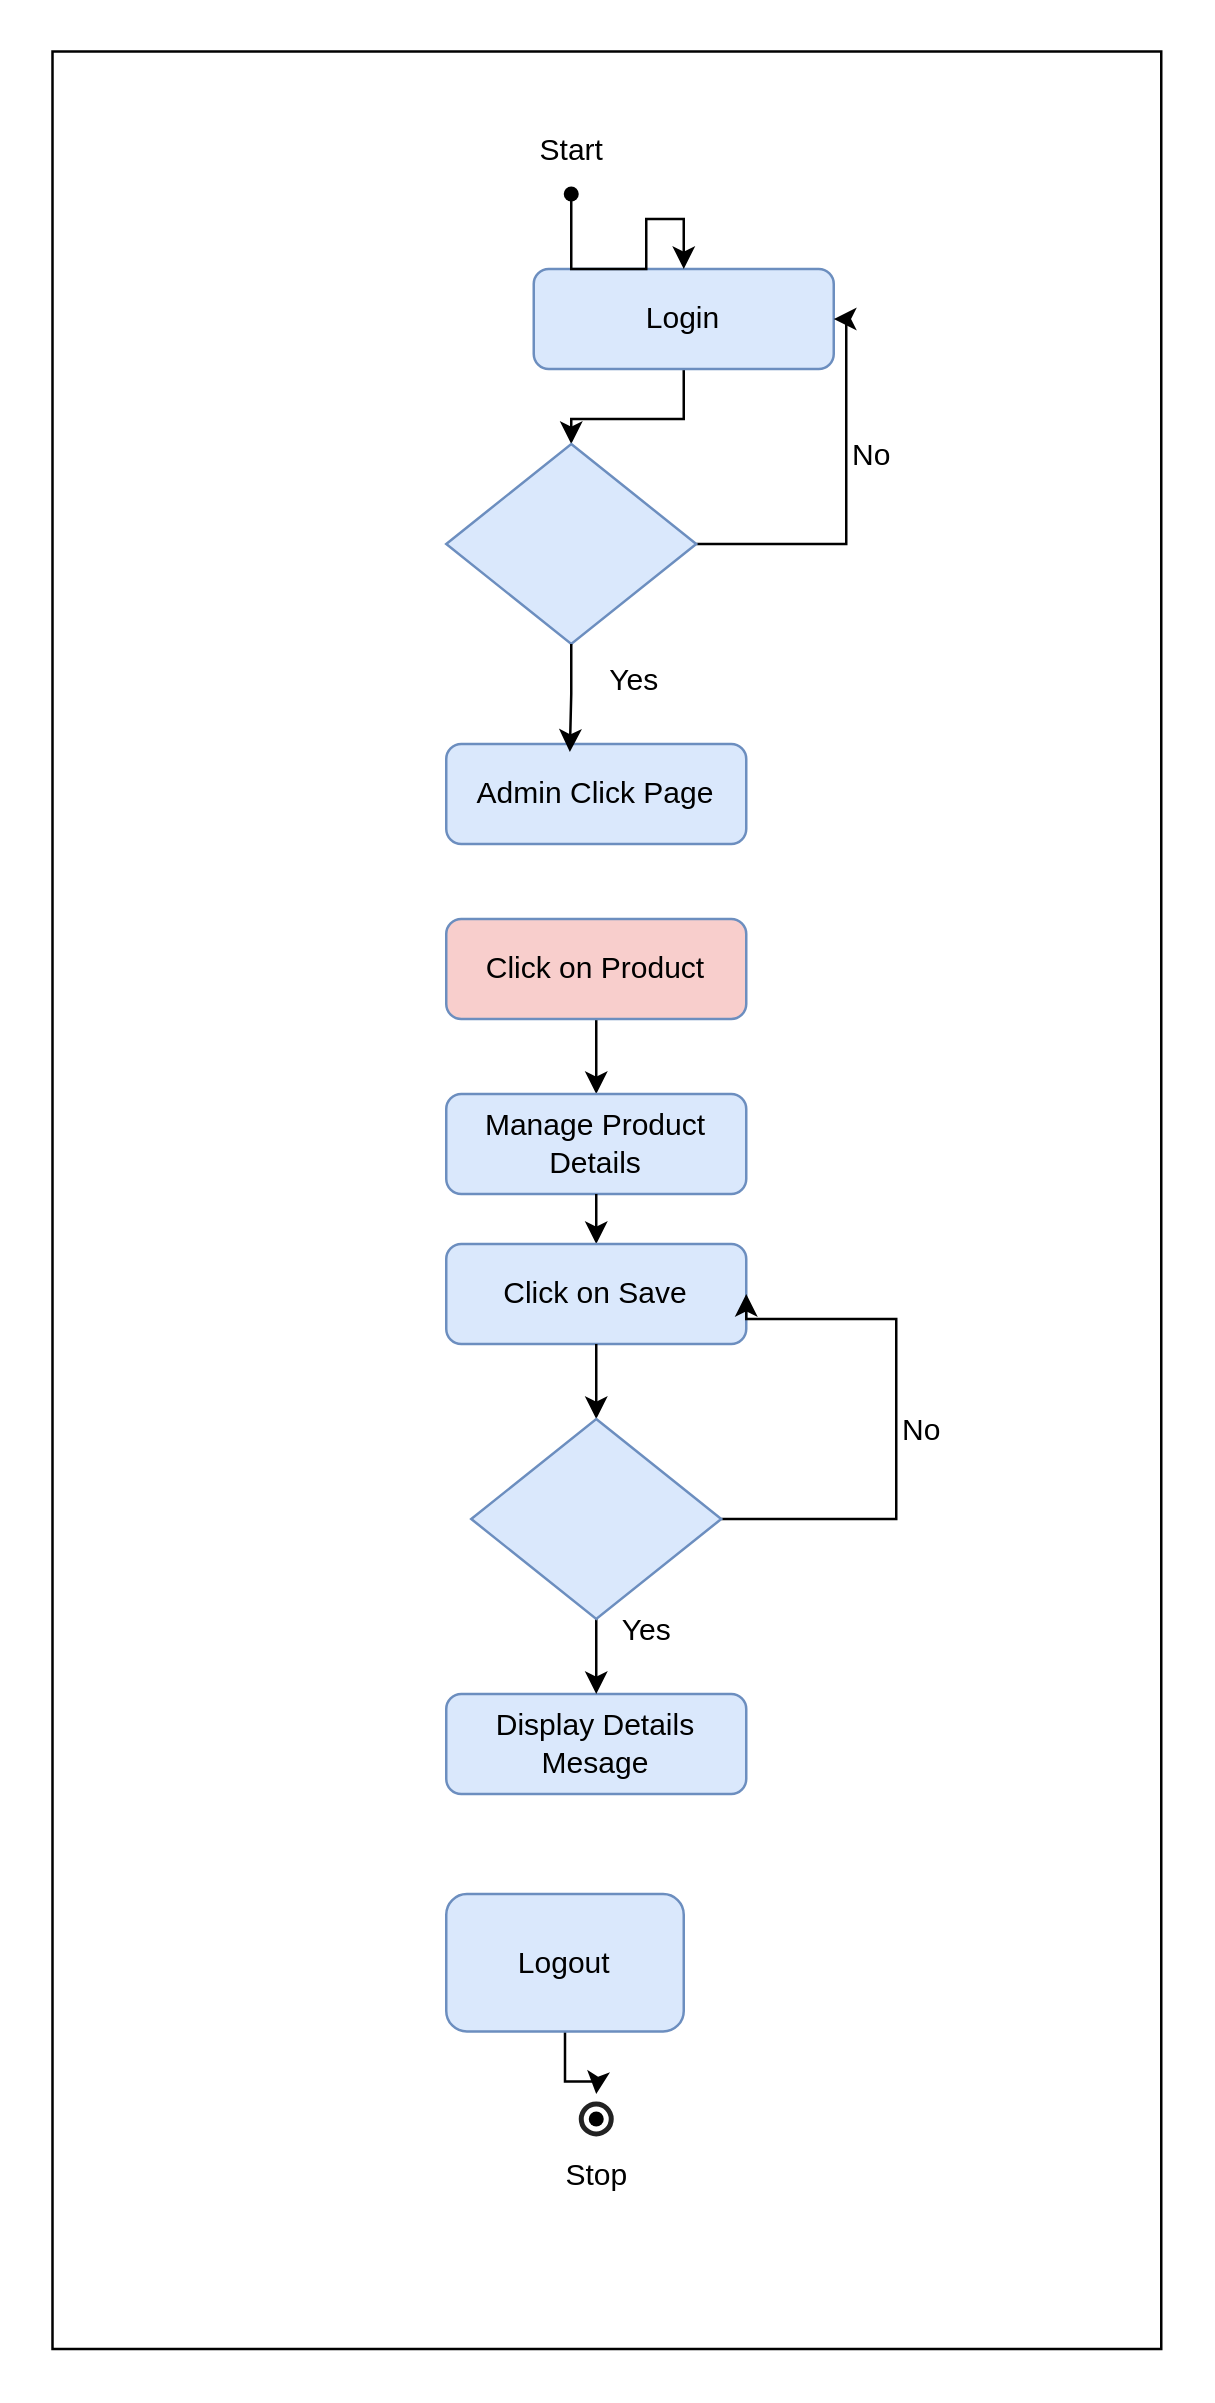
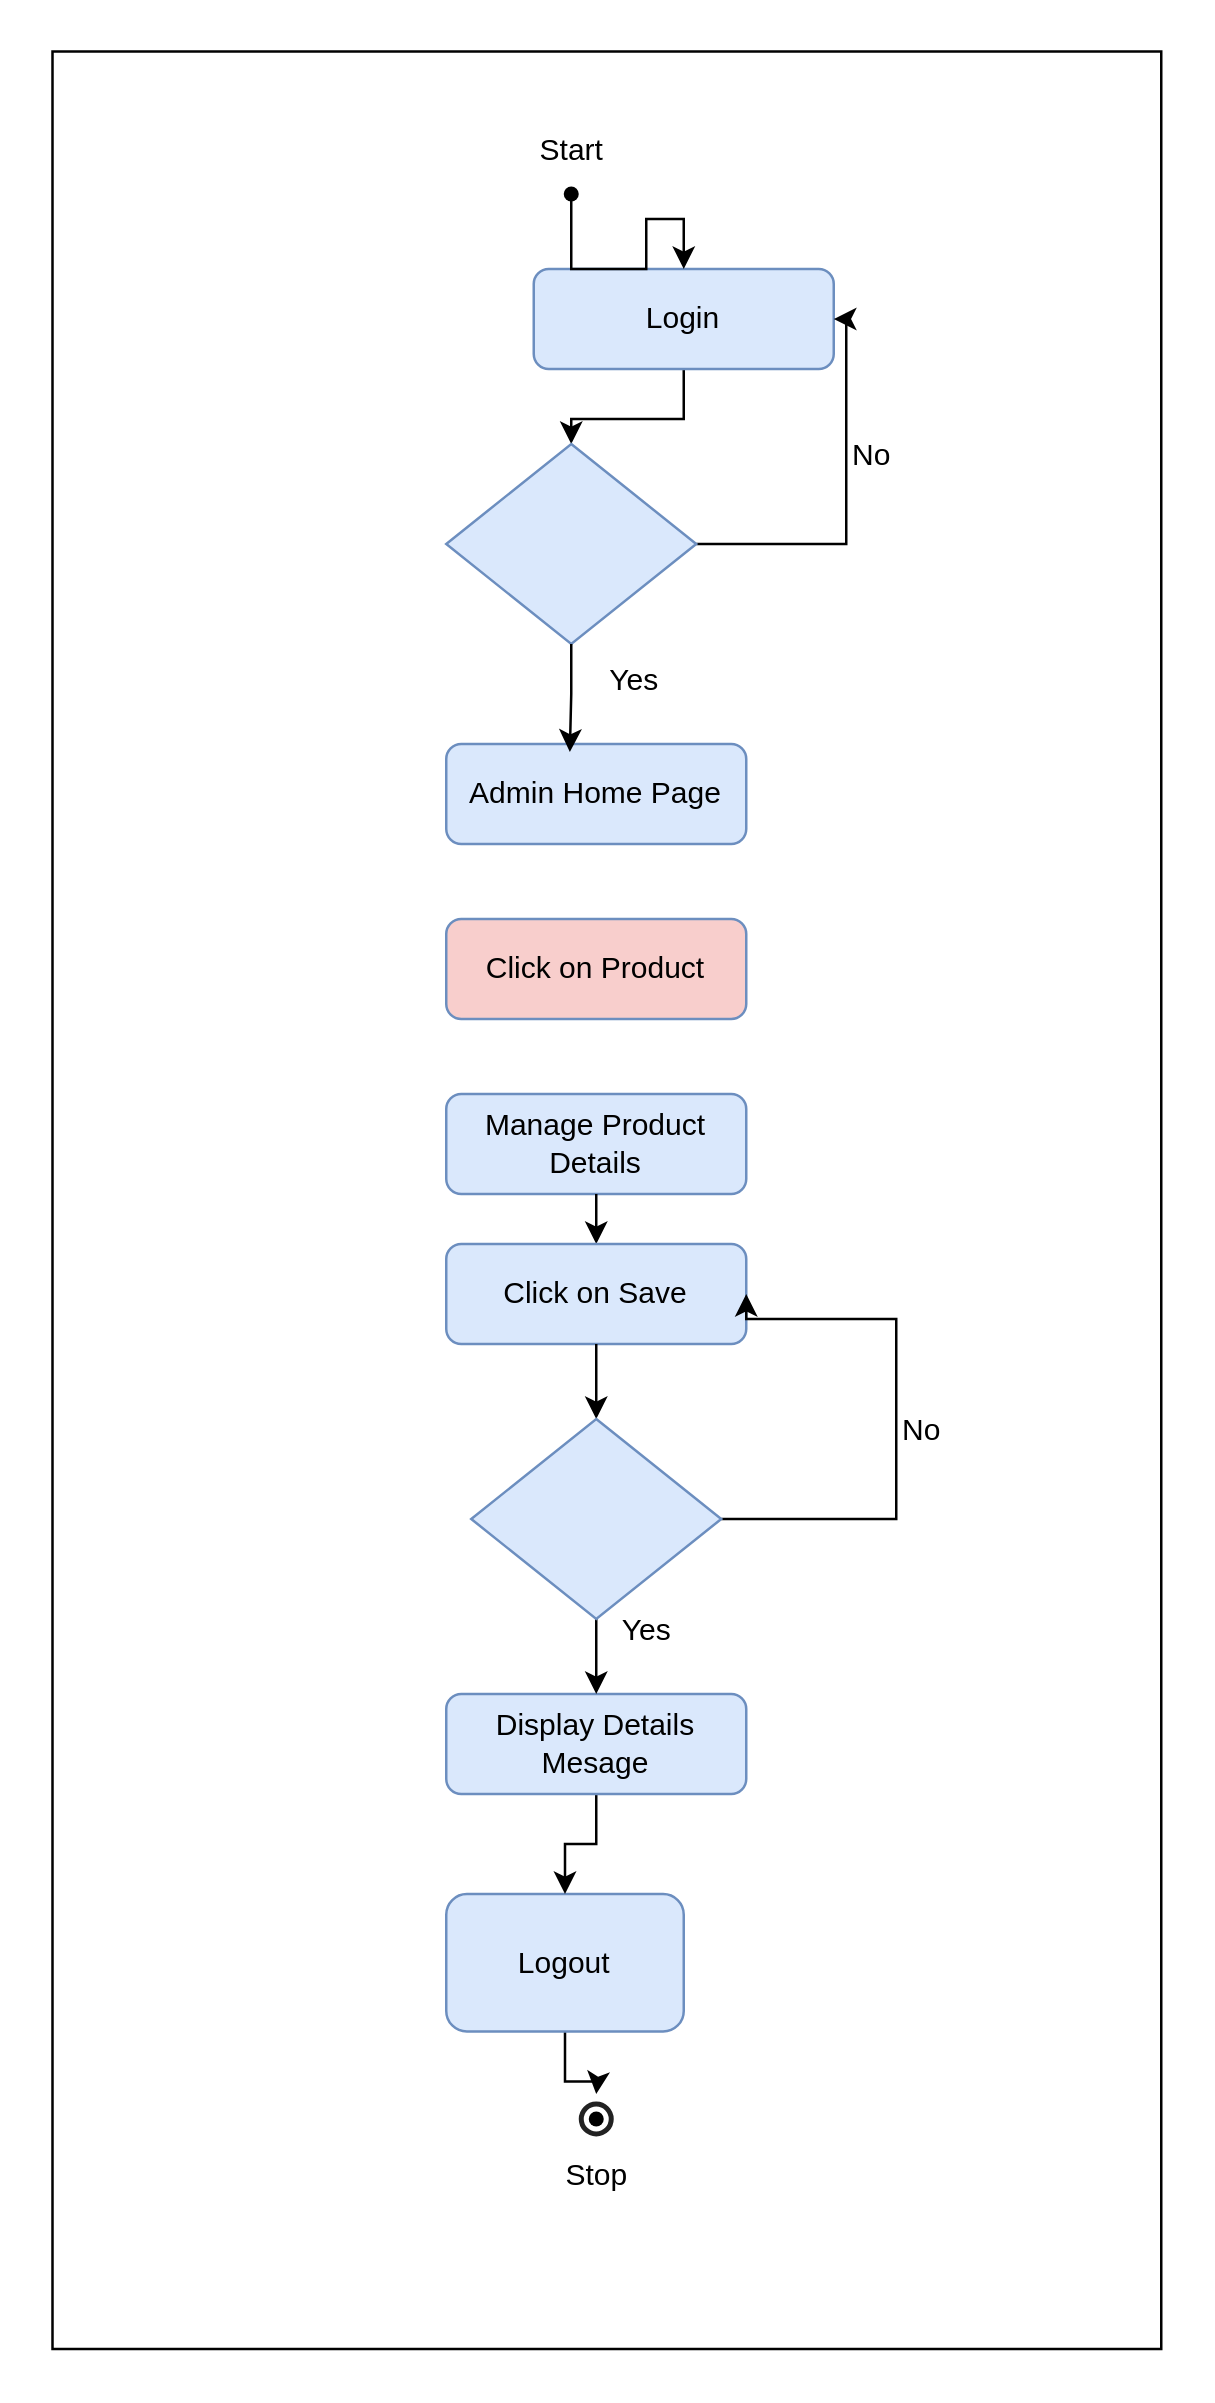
  <mxCell id="0" />
  <mxCell id="1" parent="0" />
  <mxCell id="2" value="" style="rounded=0;whiteSpace=wrap;html=1;movable=1;resizable=1;rotatable=1;deletable=1;editable=1;locked=0;connectable=1;" vertex="1" parent="1"><mxGeometry x="20.5" y="20" width="443.5" height="919" as="geometry" /></mxCell>
  <mxCell id="3" style="edgeStyle=orthogonalEdgeStyle;rounded=0;orthogonalLoop=1;jettySize=auto;html=1;entryX=0.5;entryY=0;entryDx=0;entryDy=0;" edge="1" source="4" target="6" parent="1"><mxGeometry relative="1" as="geometry" /></mxCell>
  <mxCell id="4" value="Login" style="rounded=1;whiteSpace=wrap;html=1;fontSize=12;glass=0;strokeWidth=1;shadow=0;fillColor=#dae8fc;strokeColor=#6c8ebf;" vertex="1" parent="1"><mxGeometry x="213" y="107" width="120" height="40" as="geometry" /></mxCell>
  <mxCell id="5" style="edgeStyle=orthogonalEdgeStyle;rounded=0;orthogonalLoop=1;jettySize=auto;html=1;entryX=1;entryY=0.5;entryDx=0;entryDy=0;" edge="1" source="6" target="4" parent="1"><mxGeometry relative="1" as="geometry"><Array as="points"><mxPoint x="338" y="217" /><mxPoint x="338" y="127" /></Array></mxGeometry></mxCell>
  <mxCell id="6" value="" style="rhombus;whiteSpace=wrap;html=1;shadow=0;fontFamily=Helvetica;fontSize=12;align=center;strokeWidth=1;spacing=6;spacingTop=-4;fillColor=#dae8fc;strokeColor=#6c8ebf;" vertex="1" parent="1"><mxGeometry x="178" y="177" width="100" height="80" as="geometry" /></mxCell>
- <mxCell id="7" style="edgeStyle=orthogonalEdgeStyle;rounded=0;orthogonalLoop=1;jettySize=auto;html=1;entryX=0.5;entryY=0;entryDx=0;entryDy=0;" edge="1" source="8" target="9" parent="1"><mxGeometry relative="1" as="geometry" /></mxCell>
  <mxCell id="8" value="Click on Product" style="rounded=1;whiteSpace=wrap;html=1;fontSize=12;glass=0;strokeWidth=1;shadow=0;fillColor=#f8cecc;strokeColor=#6c8ebf;" vertex="1" parent="1"><mxGeometry x="178" y="367" width="120" height="40" as="geometry" /></mxCell>
  <mxCell id="9" value="Manage Product Details" style="rounded=1;whiteSpace=wrap;html=1;fontSize=12;glass=0;strokeWidth=1;shadow=0;fillColor=#dae8fc;strokeColor=#6c8ebf;" vertex="1" parent="1"><mxGeometry x="178" y="437" width="120" height="40" as="geometry" /></mxCell>
  <mxCell id="10" value="" style="edgeStyle=orthogonalEdgeStyle;rounded=0;orthogonalLoop=1;jettySize=auto;html=1;endArrow=none;endFill=0;startArrow=classic;startFill=1;" edge="1" source="11" target="9" parent="1"><mxGeometry relative="1" as="geometry"><Array as="points"><mxPoint x="238" y="497" /><mxPoint x="238" y="497" /></Array></mxGeometry></mxCell>
  <mxCell id="11" value="Click on Save" style="rounded=1;whiteSpace=wrap;html=1;fontSize=12;glass=0;strokeWidth=1;shadow=0;fillColor=#dae8fc;strokeColor=#6c8ebf;" vertex="1" parent="1"><mxGeometry x="178" y="497" width="120" height="40" as="geometry" /></mxCell>
  <mxCell id="12" style="edgeStyle=orthogonalEdgeStyle;rounded=0;orthogonalLoop=1;jettySize=auto;html=1;" edge="1" source="13" parent="1"><mxGeometry relative="1" as="geometry"><mxPoint x="238" y="837" as="targetPoint" /></mxGeometry></mxCell>
  <mxCell id="13" value="Logout" style="rounded=1;whiteSpace=wrap;html=1;fontSize=12;glass=0;strokeWidth=1;shadow=0;fillColor=#dae8fc;strokeColor=#6c8ebf;" vertex="1" parent="1"><mxGeometry x="178" y="757" width="95" height="55" as="geometry" /></mxCell>
+ <mxCell id="14" style="edgeStyle=orthogonalEdgeStyle;rounded=0;orthogonalLoop=1;jettySize=auto;html=1;entryX=0.5;entryY=0;entryDx=0;entryDy=0;" edge="1" source="15" target="13" parent="1"><mxGeometry relative="1" as="geometry" /></mxCell>
  <mxCell id="15" value="Display Details Mesage" style="rounded=1;whiteSpace=wrap;html=1;fontSize=12;glass=0;strokeWidth=1;shadow=0;fillColor=#dae8fc;strokeColor=#6c8ebf;" vertex="1" parent="1"><mxGeometry x="178" y="677" width="120" height="40" as="geometry" /></mxCell>
- <mxCell id="16" value="Admin Click Page" style="rounded=1;whiteSpace=wrap;html=1;fontSize=12;glass=0;strokeWidth=1;shadow=0;fillColor=#dae8fc;strokeColor=#6c8ebf;" vertex="1" parent="1"><mxGeometry x="178" y="297" width="120" height="40" as="geometry" /></mxCell>
+ <mxCell id="16" value="Admin Home Page" style="rounded=1;whiteSpace=wrap;html=1;fontSize=12;glass=0;strokeWidth=1;shadow=0;fillColor=#dae8fc;strokeColor=#6c8ebf;" vertex="1" parent="1"><mxGeometry x="178" y="297" width="120" height="40" as="geometry" /></mxCell>
  <mxCell id="17" value="" style="edgeStyle=orthogonalEdgeStyle;rounded=0;orthogonalLoop=1;jettySize=auto;html=1;startArrow=classic;startFill=1;endArrow=none;endFill=0;" edge="1" source="20" target="11" parent="1"><mxGeometry relative="1" as="geometry" /></mxCell>
  <mxCell id="18" value="" style="edgeStyle=orthogonalEdgeStyle;rounded=0;orthogonalLoop=1;jettySize=auto;html=1;" edge="1" source="20" target="15" parent="1"><mxGeometry relative="1" as="geometry" /></mxCell>
  <mxCell id="19" style="edgeStyle=orthogonalEdgeStyle;rounded=0;orthogonalLoop=1;jettySize=auto;html=1;entryX=1;entryY=0.5;entryDx=0;entryDy=0;" edge="1" target="11" parent="1"><mxGeometry relative="1" as="geometry"><mxPoint x="288" y="607" as="sourcePoint" /><mxPoint x="348" y="527" as="targetPoint" /><Array as="points"><mxPoint x="358" y="607" /><mxPoint x="358" y="527" /></Array></mxGeometry></mxCell>
  <mxCell id="20" value="" style="rhombus;whiteSpace=wrap;html=1;shadow=0;fontFamily=Helvetica;fontSize=12;align=center;strokeWidth=1;spacing=6;spacingTop=-4;fillColor=#dae8fc;strokeColor=#6c8ebf;" vertex="1" parent="1"><mxGeometry x="188" y="567" width="100" height="80" as="geometry" /></mxCell>
  <mxCell id="21" style="edgeStyle=orthogonalEdgeStyle;rounded=0;orthogonalLoop=1;jettySize=auto;html=1;entryX=0.5;entryY=0;entryDx=0;entryDy=0;" edge="1" source="22" target="4" parent="1"><mxGeometry relative="1" as="geometry" /></mxCell>
  <mxCell id="22" value="" style="shape=waypoint;sketch=0;fillStyle=solid;size=6;pointerEvents=1;points=[];fillColor=none;resizable=0;rotatable=0;perimeter=centerPerimeter;snapToPoint=1;" vertex="1" parent="1"><mxGeometry x="218" y="67" width="20" height="20" as="geometry" /></mxCell>
  <mxCell id="23" value="" style="shape=waypoint;sketch=0;fillStyle=solid;size=6;pointerEvents=1;points=[];fillColor=none;resizable=0;rotatable=0;perimeter=centerPerimeter;snapToPoint=1;opacity=0;" vertex="1" parent="1"><mxGeometry x="298" y="837" width="20" height="20" as="geometry" /></mxCell>
  <mxCell id="24" style="edgeStyle=orthogonalEdgeStyle;rounded=0;orthogonalLoop=1;jettySize=auto;html=1;entryX=0.412;entryY=0.079;entryDx=0;entryDy=0;entryPerimeter=0;" edge="1" source="6" target="16" parent="1"><mxGeometry relative="1" as="geometry" /></mxCell>
  <mxCell id="25" value="Yes" style="text;html=1;align=center;verticalAlign=middle;resizable=0;points=[];autosize=1;strokeColor=none;fillColor=none;" vertex="1" parent="1"><mxGeometry x="233" y="257" width="40" height="30" as="geometry" /></mxCell>
  <mxCell id="26" value="No" style="text;html=1;align=center;verticalAlign=middle;resizable=0;points=[];autosize=1;strokeColor=none;fillColor=none;" vertex="1" parent="1"><mxGeometry x="328" y="167" width="40" height="30" as="geometry" /></mxCell>
  <mxCell id="27" value="Yes" style="text;html=1;align=center;verticalAlign=middle;resizable=0;points=[];autosize=1;strokeColor=none;fillColor=none;" vertex="1" parent="1"><mxGeometry x="238" y="637" width="40" height="30" as="geometry" /></mxCell>
  <mxCell id="28" value="No" style="text;html=1;align=center;verticalAlign=middle;resizable=0;points=[];autosize=1;strokeColor=none;fillColor=none;" vertex="1" parent="1"><mxGeometry x="348" y="557" width="40" height="30" as="geometry" /></mxCell>
  <mxCell id="29" value="" style="html=1;verticalLabelPosition=bottom;labelBackgroundColor=#ffffff;verticalAlign=top;shadow=0;dashed=0;strokeWidth=2;shape=mxgraph.ios7.misc.circle;strokeColor=#222222;fillColor=none;" vertex="1" parent="1"><mxGeometry x="232" y="841" width="12" height="12" as="geometry" /></mxCell>
  <mxCell id="30" value="" style="shape=waypoint;sketch=0;fillStyle=solid;size=6;pointerEvents=1;points=[];fillColor=none;resizable=0;rotatable=0;perimeter=centerPerimeter;snapToPoint=1;" vertex="1" parent="1"><mxGeometry x="228" y="837" width="20" height="20" as="geometry" /></mxCell>
  <mxCell id="31" value="Stop" style="text;html=1;align=center;verticalAlign=middle;resizable=0;points=[];autosize=1;strokeColor=none;fillColor=none;" vertex="1" parent="1"><mxGeometry x="213" y="855" width="50" height="30" as="geometry" /></mxCell>
  <mxCell id="32" value="Start&lt;div&gt;&lt;br&gt;&lt;/div&gt;" style="text;html=1;align=center;verticalAlign=middle;resizable=0;points=[];autosize=1;strokeColor=none;fillColor=none;" vertex="1" parent="1"><mxGeometry x="203" y="47" width="50" height="40" as="geometry" /></mxCell>
